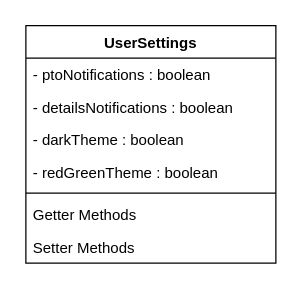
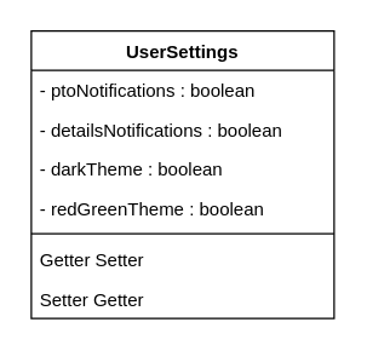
  <mxCell id="0" />
  <mxCell id="1" parent="0" />
  <mxCell id="2" value="UserSettings" style="swimlane;fontStyle=1;align=center;verticalAlign=top;childLayout=stackLayout;horizontal=1;startSize=26;horizontalStack=0;resizeParent=1;resizeParentMax=0;resizeLast=0;collapsible=1;marginBottom=0;whiteSpace=wrap;html=1;" vertex="1" parent="1"><mxGeometry x="20" y="20" width="200" height="190" as="geometry" /></mxCell>
  <mxCell id="3" value="- ptoNotifications : boolean" style="text;strokeColor=none;fillColor=none;align=left;verticalAlign=top;spacingLeft=4;spacingRight=4;overflow=hidden;rotatable=0;points=[[0,0.5],[1,0.5]];portConstraint=eastwest;whiteSpace=wrap;html=1;" vertex="1" parent="2"><mxGeometry y="26" width="200" height="26" as="geometry" /></mxCell>
  <mxCell id="4" value="- detailsNotifications : boolean" style="text;strokeColor=none;fillColor=none;align=left;verticalAlign=top;spacingLeft=4;spacingRight=4;overflow=hidden;rotatable=0;points=[[0,0.5],[1,0.5]];portConstraint=eastwest;whiteSpace=wrap;html=1;" vertex="1" parent="2"><mxGeometry y="52" width="200" height="26" as="geometry" /></mxCell>
  <mxCell id="5" value="- darkTheme : boolean" style="text;strokeColor=none;fillColor=none;align=left;verticalAlign=top;spacingLeft=4;spacingRight=4;overflow=hidden;rotatable=0;points=[[0,0.5],[1,0.5]];portConstraint=eastwest;whiteSpace=wrap;html=1;" vertex="1" parent="2"><mxGeometry y="78" width="200" height="26" as="geometry" /></mxCell>
  <mxCell id="6" value="- redGreenTheme : boolean" style="text;strokeColor=none;fillColor=none;align=left;verticalAlign=top;spacingLeft=4;spacingRight=4;overflow=hidden;rotatable=0;points=[[0,0.5],[1,0.5]];portConstraint=eastwest;whiteSpace=wrap;html=1;" vertex="1" parent="2"><mxGeometry y="104" width="200" height="26" as="geometry" /></mxCell>
  <mxCell id="7" value="" style="line;strokeWidth=1;fillColor=none;align=left;verticalAlign=middle;spacingTop=-1;spacingLeft=3;spacingRight=3;rotatable=0;labelPosition=right;points=[];portConstraint=eastwest;strokeColor=inherit;" vertex="1" parent="2"><mxGeometry y="130" width="200" height="8" as="geometry" /></mxCell>
- <mxCell id="8" value="Getter Methods" style="text;strokeColor=none;fillColor=none;align=left;verticalAlign=top;spacingLeft=4;spacingRight=4;overflow=hidden;rotatable=0;points=[[0,0.5],[1,0.5]];portConstraint=eastwest;whiteSpace=wrap;html=1;" vertex="1" parent="2"><mxGeometry y="138" width="200" height="26" as="geometry" /></mxCell>
- <mxCell id="9" value="Setter Methods" style="text;strokeColor=none;fillColor=none;align=left;verticalAlign=top;spacingLeft=4;spacingRight=4;overflow=hidden;rotatable=0;points=[[0,0.5],[1,0.5]];portConstraint=eastwest;whiteSpace=wrap;html=1;" vertex="1" parent="2"><mxGeometry y="164" width="200" height="26" as="geometry" /></mxCell>
+ <mxCell id="8" value="Getter Setter" style="text;strokeColor=none;fillColor=none;align=left;verticalAlign=top;spacingLeft=4;spacingRight=4;overflow=hidden;rotatable=0;points=[[0,0.5],[1,0.5]];portConstraint=eastwest;whiteSpace=wrap;html=1;" vertex="1" parent="2"><mxGeometry y="138" width="200" height="26" as="geometry" /></mxCell>
+ <mxCell id="9" value="Setter Getter" style="text;strokeColor=none;fillColor=none;align=left;verticalAlign=top;spacingLeft=4;spacingRight=4;overflow=hidden;rotatable=0;points=[[0,0.5],[1,0.5]];portConstraint=eastwest;whiteSpace=wrap;html=1;" vertex="1" parent="2"><mxGeometry y="164" width="200" height="26" as="geometry" /></mxCell>
